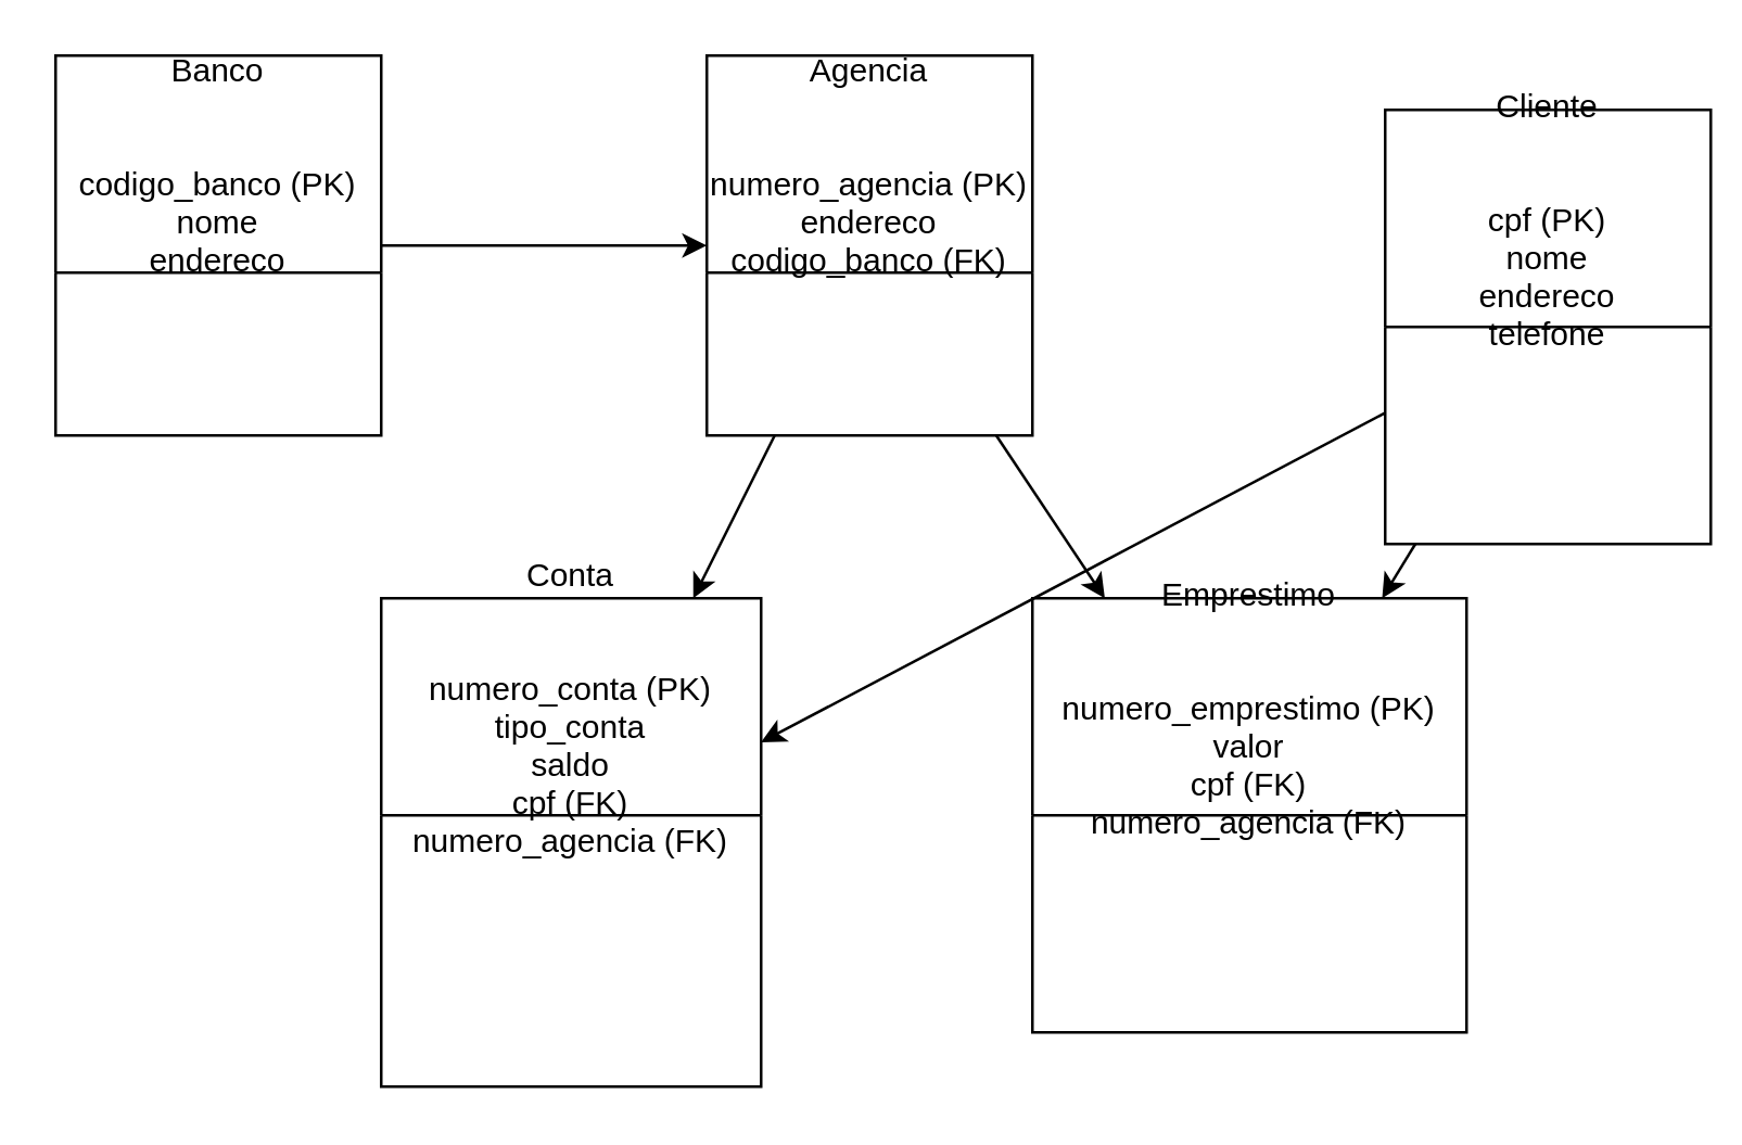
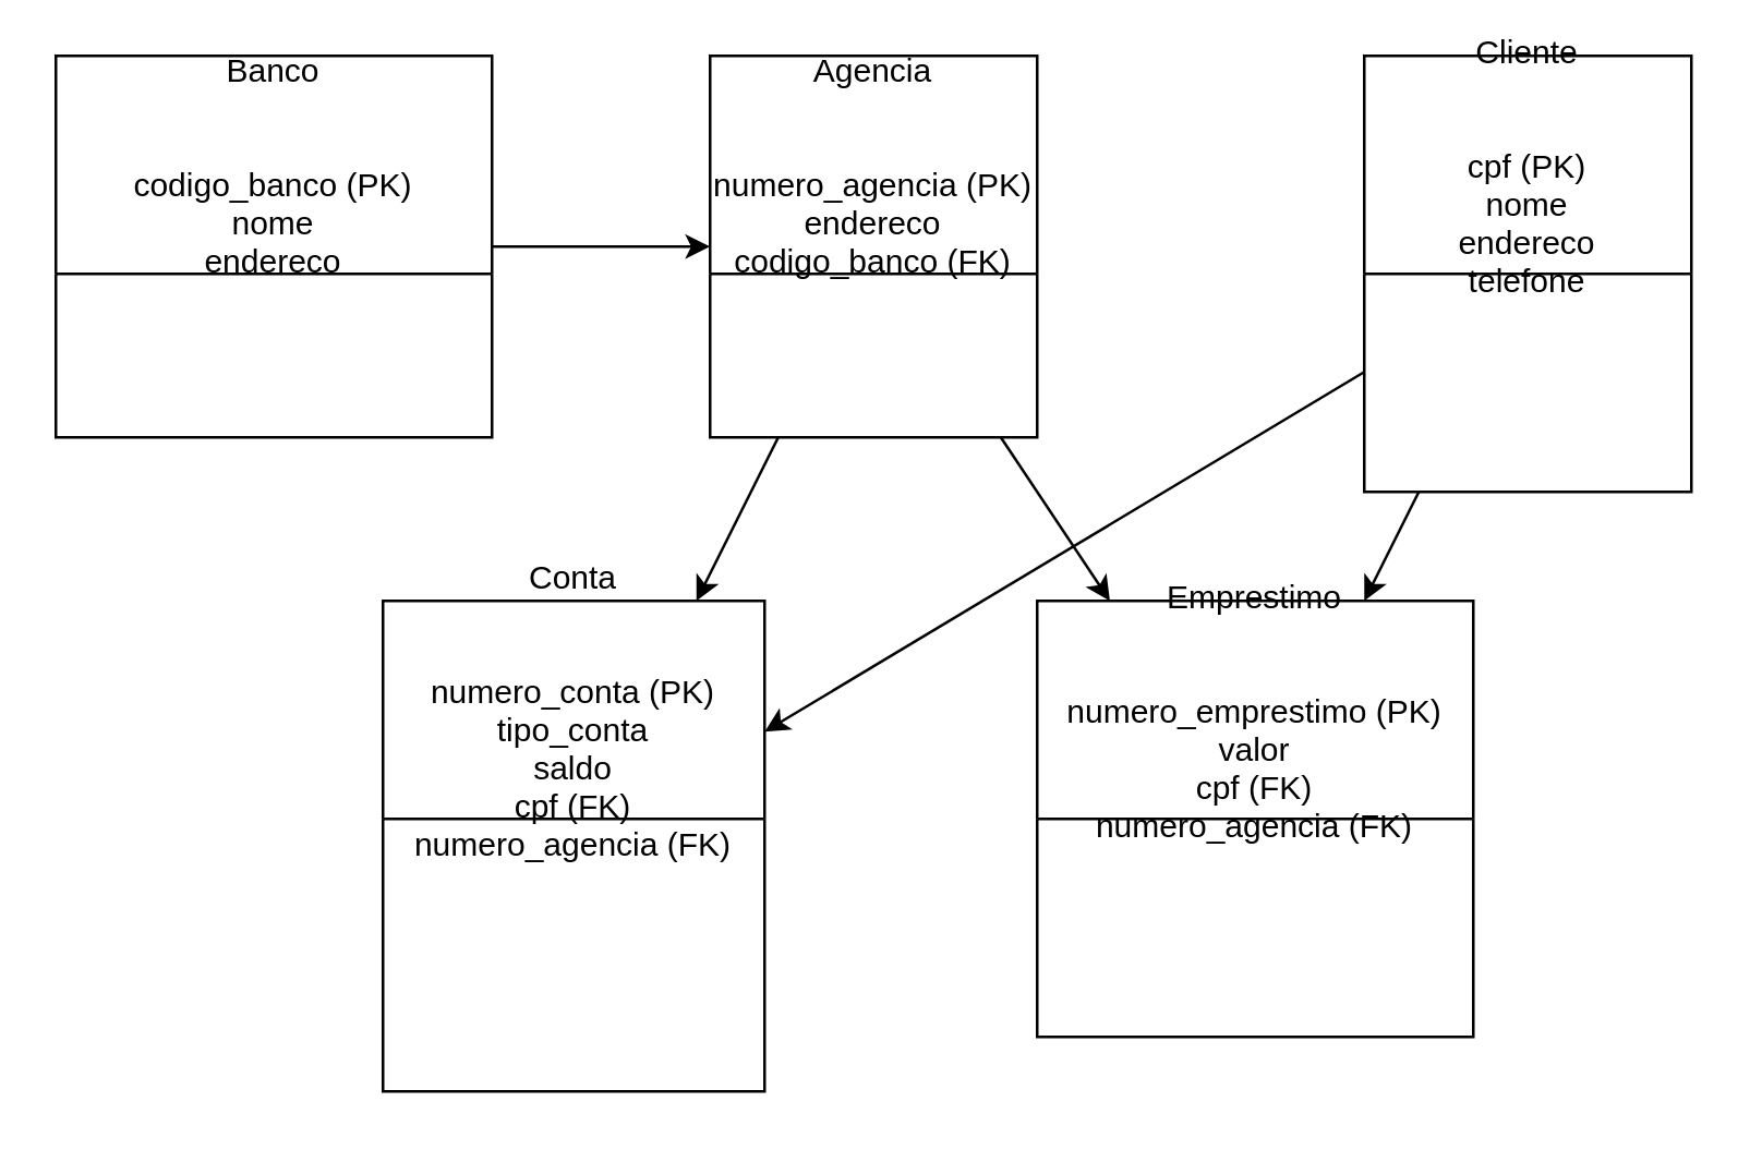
  <mxCell id="0" />
  <mxCell id="1" parent="0" />
- <mxCell id="2" value="Banco&#10;&#10;&#10;codigo_banco (PK)&#10;nome&#10;endereco" style="shape=swimlane;childLayout=stackLayout;horizontal=1;startSize=80;swimlaneFillColor=#ffffff;collapsible=0;expand=0;" vertex="1" parent="1"><mxGeometry x="20" y="20" width="120" height="140" as="geometry" /></mxCell>
+ <mxCell id="2" value="Banco&#10;&#10;&#10;codigo_banco (PK)&#10;nome&#10;endereco" style="shape=swimlane;childLayout=stackLayout;horizontal=1;startSize=80;swimlaneFillColor=#ffffff;collapsible=0;expand=0;" vertex="1" parent="1"><mxGeometry x="20" y="20" width="160" height="140" as="geometry" /></mxCell>
  <mxCell id="3" value="Agencia&#10;&#10;&#10;numero_agencia (PK)&#10;endereco&#10;codigo_banco (FK)" style="shape=swimlane;childLayout=stackLayout;horizontal=1;startSize=80;swimlaneFillColor=#ffffff;collapsible=0;expand=0;" vertex="1" parent="1"><mxGeometry x="260" y="20" width="120" height="140" as="geometry" /></mxCell>
- <mxCell id="4" value="Cliente&#10;&#10;&#10;cpf (PK)&#10;nome&#10;endereco&#10;telefone" style="shape=swimlane;childLayout=stackLayout;horizontal=1;startSize=80;swimlaneFillColor=#ffffff;collapsible=0;expand=0;" vertex="1" parent="1"><mxGeometry x="510" y="40" width="120" height="160" as="geometry" /></mxCell>
+ <mxCell id="4" value="Cliente&#10;&#10;&#10;cpf (PK)&#10;nome&#10;endereco&#10;telefone" style="shape=swimlane;childLayout=stackLayout;horizontal=1;startSize=80;swimlaneFillColor=#ffffff;collapsible=0;expand=0;" vertex="1" parent="1"><mxGeometry x="500" y="20" width="120" height="160" as="geometry" /></mxCell>
  <mxCell id="5" value="Conta&#10;&#10;&#10;numero_conta (PK)&#10;tipo_conta&#10;saldo&#10;cpf (FK)&#10;numero_agencia (FK)" style="shape=swimlane;childLayout=stackLayout;horizontal=1;startSize=80;swimlaneFillColor=#ffffff;collapsible=0;expand=0;" vertex="1" parent="1"><mxGeometry x="140" y="220" width="140" height="180" as="geometry" /></mxCell>
  <mxCell id="6" value="Emprestimo&#10;&#10;&#10;numero_emprestimo (PK)&#10;valor&#10;cpf (FK)&#10;numero_agencia (FK)" style="shape=swimlane;childLayout=stackLayout;horizontal=1;startSize=80;swimlaneFillColor=#ffffff;collapsible=0;expand=0;" vertex="1" parent="1"><mxGeometry x="380" y="220" width="160" height="160" as="geometry" /></mxCell>
  <mxCell id="7" edge="1" source="2" target="3" parent="1"><mxGeometry relative="1" as="geometry" /></mxCell>
  <mxCell id="8" edge="1" source="3" target="5" parent="1"><mxGeometry relative="1" as="geometry" /></mxCell>
  <mxCell id="9" edge="1" source="4" target="5" parent="1"><mxGeometry relative="1" as="geometry" /></mxCell>
  <mxCell id="10" edge="1" source="3" target="6" parent="1"><mxGeometry relative="1" as="geometry" /></mxCell>
  <mxCell id="11" edge="1" source="4" target="6" parent="1"><mxGeometry relative="1" as="geometry" /></mxCell>
